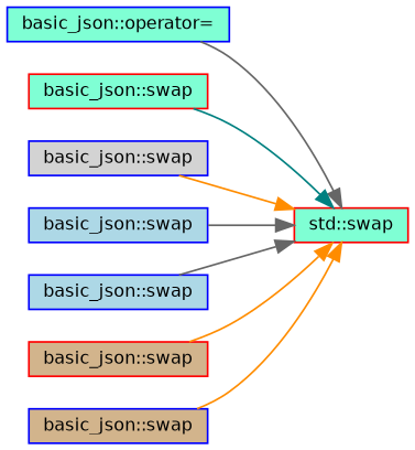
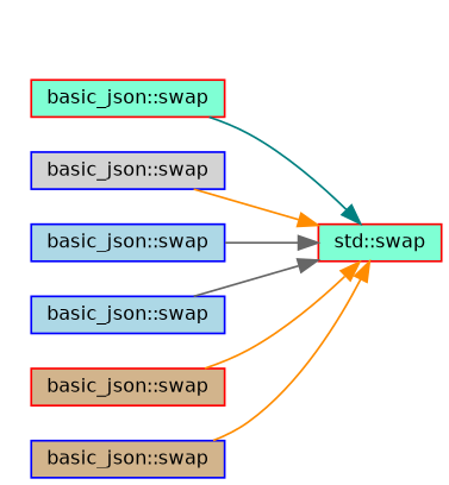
  digraph {
    rankdir=RL
    node [color=blue fillcolor=aquamarine fontname=Helvetica fontsize=10 shape=box style=filled]
    edge [color=gray40 dir=back fontname=Helvetica fontsize=10 labelfontname=Helvetica labelfontsize=10 style=solid]
    n1 [color=red fontcolor=black height=0.2 label="std::swap" width=0.4]
-   n2 [height=0.2 label="basic_json::operator=" width=0.4]
    n3 [color=red height=0.2 label="basic_json::swap" width=0.4]
    n4 [fillcolor=lightgrey height=0.2 label="basic_json::swap" width=0.4]
    n5 [fillcolor=lightblue height=0.2 label="basic_json::swap" width=0.4]
    n6 [fillcolor=lightblue height=0.2 label="basic_json::swap" width=0.4]
    n7 [color=red fillcolor=tan height=0.2 label="basic_json::swap" width=0.4]
    n8 [fillcolor=tan height=0.2 label="basic_json::swap" width=0.4]
-   n1 -> n2
    n1 -> n3 [color=teal]
    n1 -> n4 [color=darkorange]
    n1 -> n5
    n1 -> n6
    n1 -> n7 [color=darkorange]
    n1 -> n8 [color=darkorange]
  }
